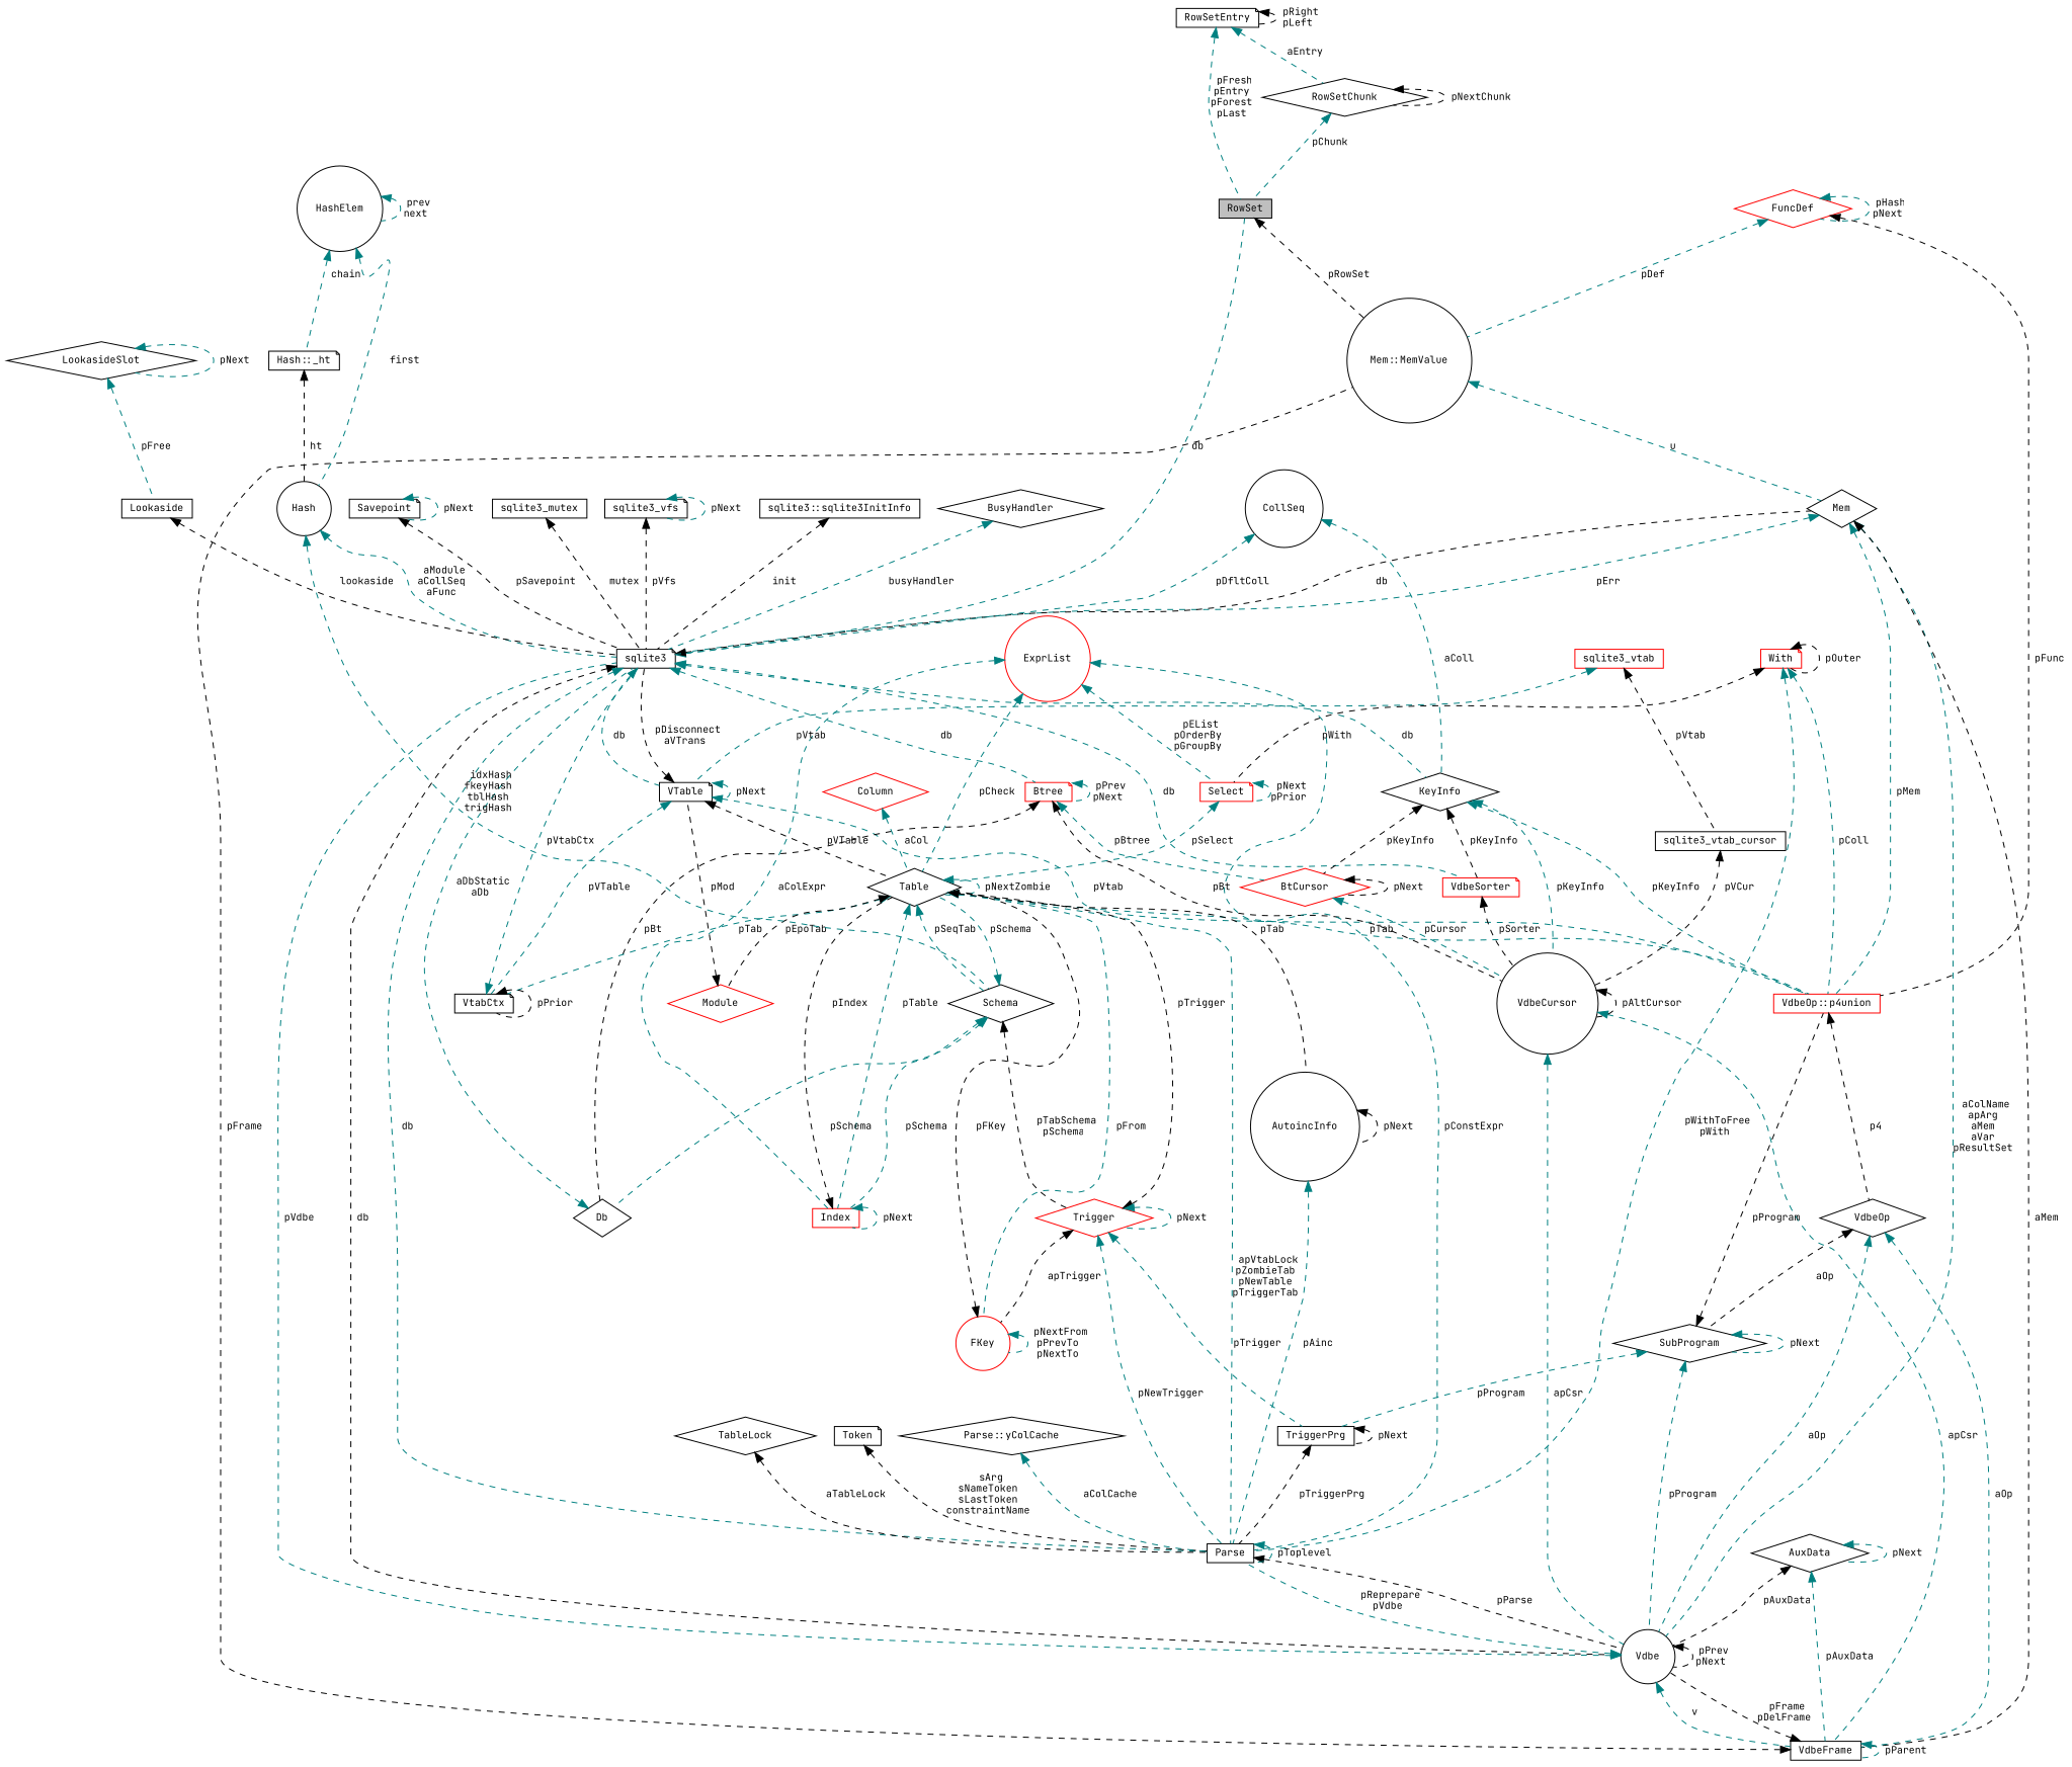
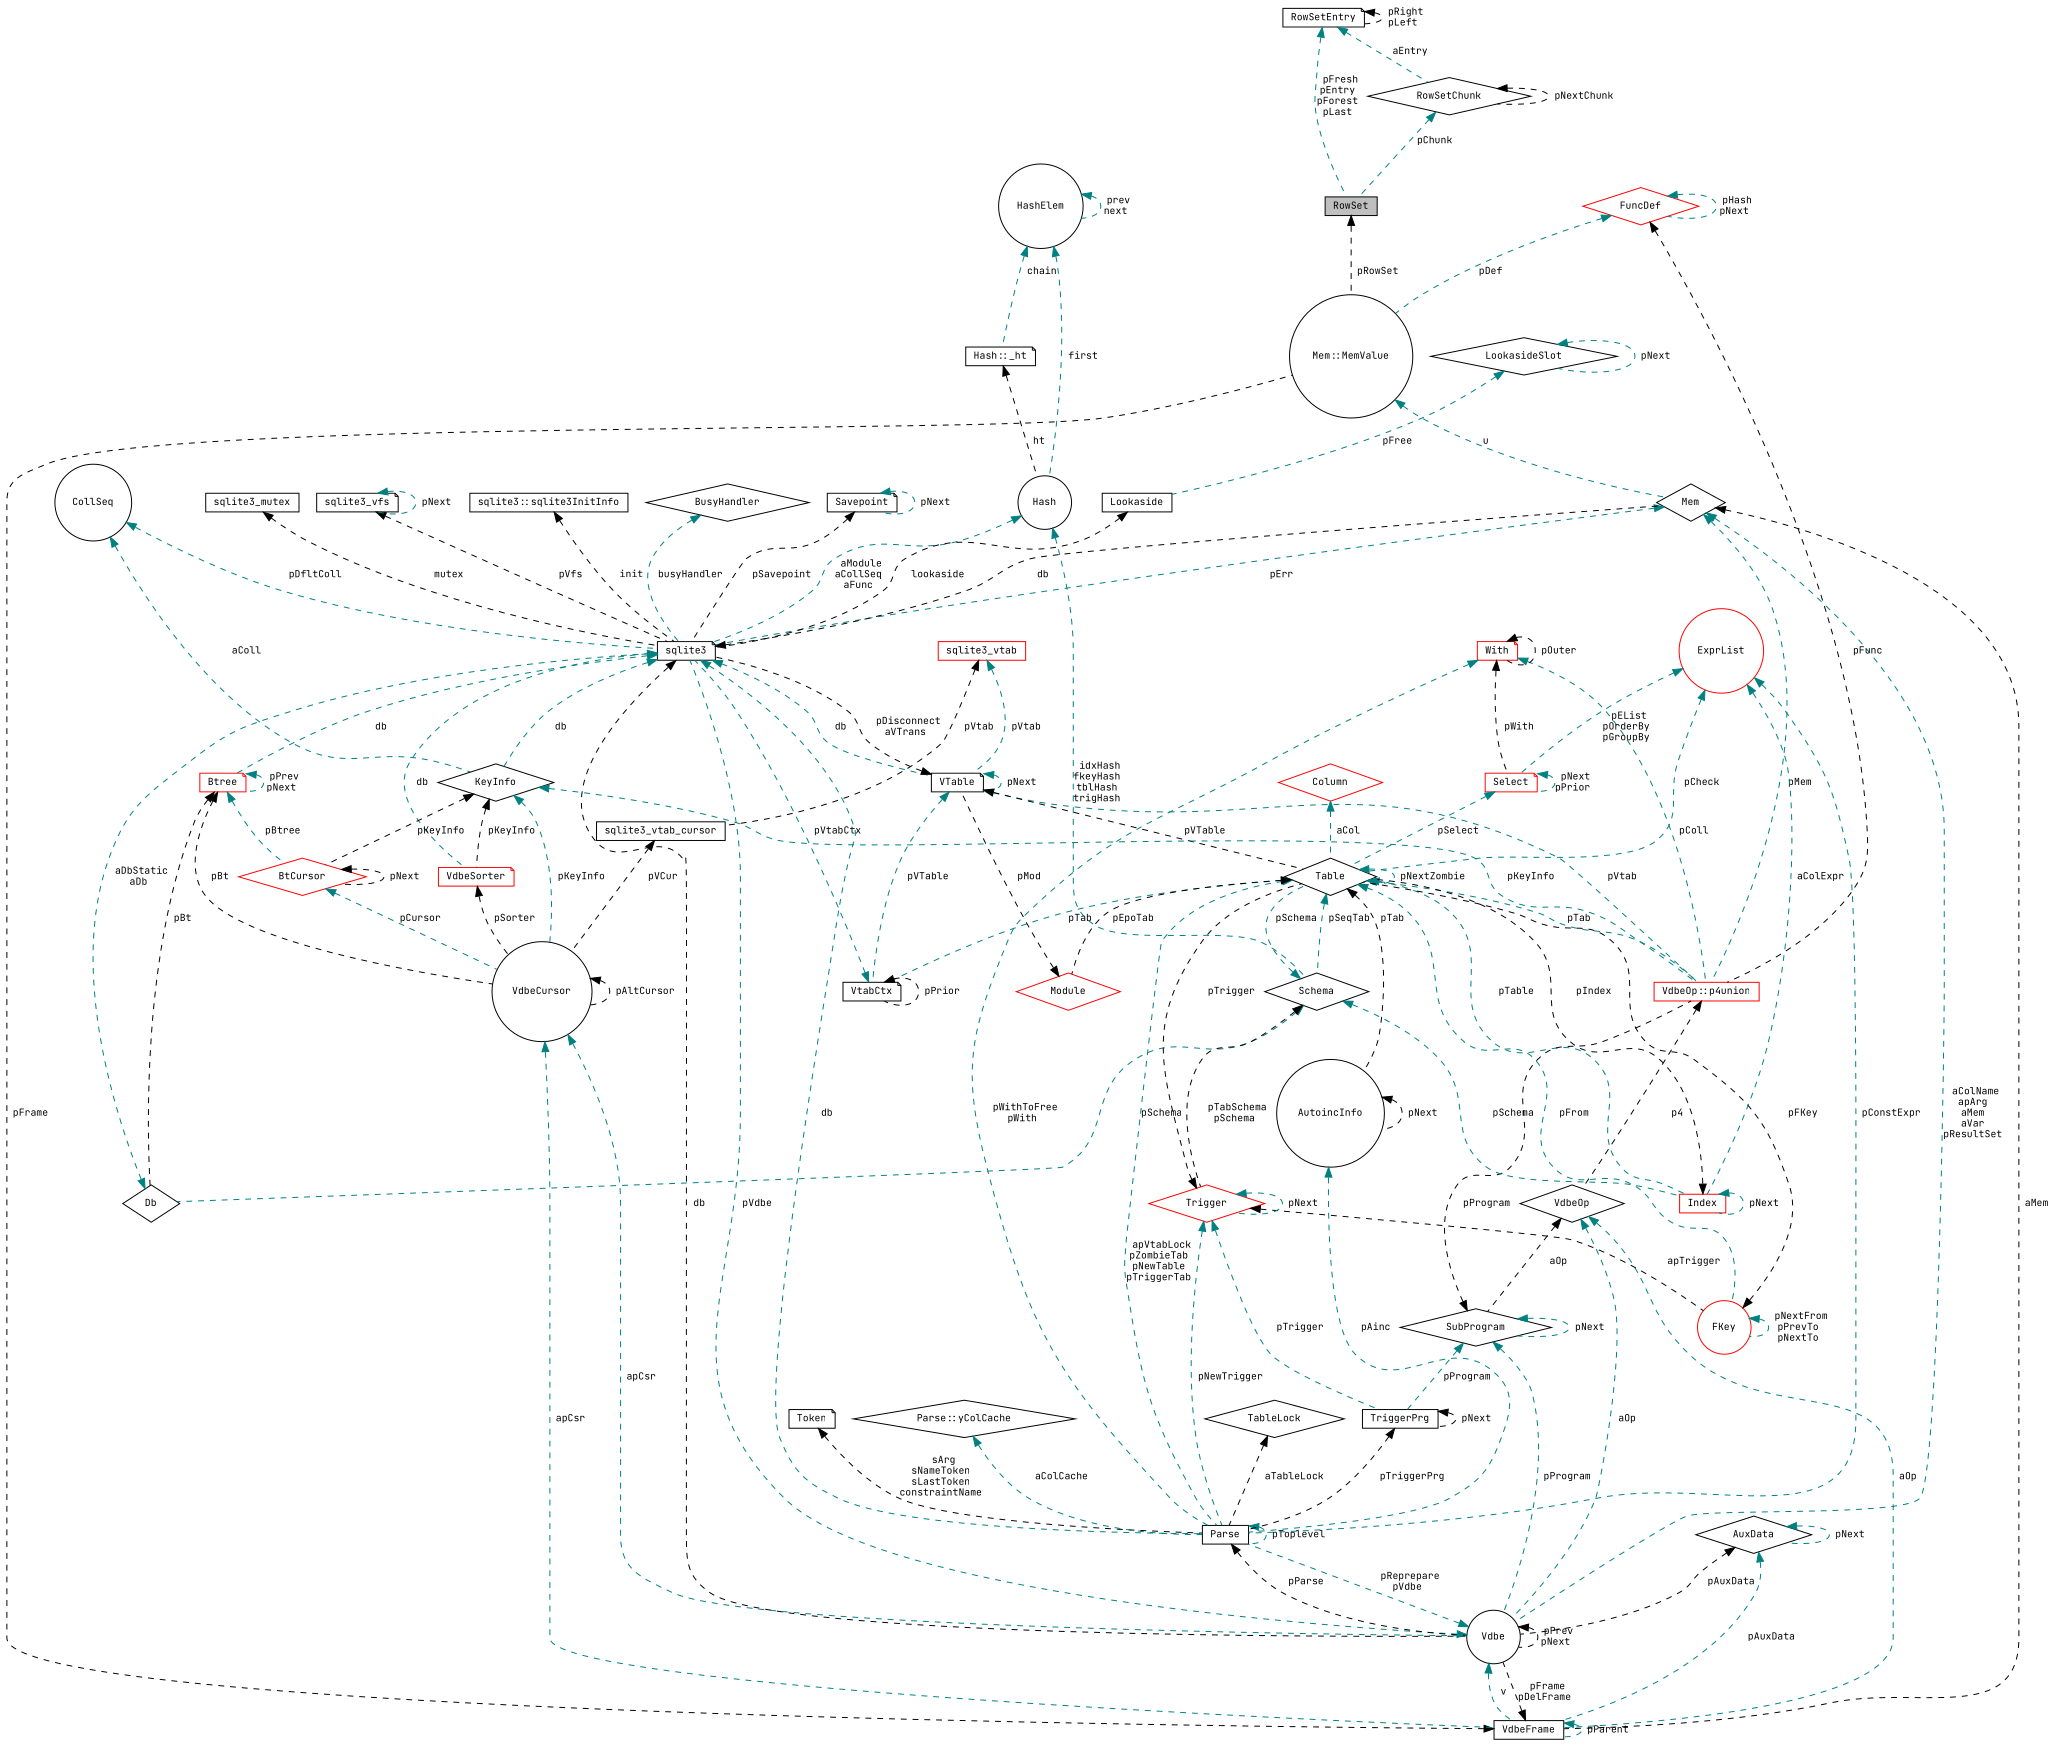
  digraph {
    fontname="JetBrains Mono"
    node [color=black fillcolor=white fontname="JetBrains Mono" fontsize=10 shape=diamond style=filled]
    edge [color=teal dir=back fontname="JetBrains Mono" fontsize=10 labelfontname=Helvetica labelfontsize=10 style=dashed]
    n1 [fillcolor=grey75 fontcolor=black height=0.2 label=RowSet shape=box width=0.4]
    n2 [height=0.2 label="Mem::MemValue" shape=circle width=0.4]
    n3 [height=0.2 label=Mem width=0.4]
    n4 [height=0.2 label=sqlite3 shape=note width=0.4]
    n5 [height=0.2 label=Vdbe shape=circle width=0.4]
    n6 [height=0.2 label=VTable shape=note width=0.4]
    n7 [height=0.2 label=KeyInfo width=0.4]
    n8 [color=red height=0.2 label=Btree shape=note width=0.4]
    n9 [color=red height=0.2 label=VdbeSorter shape=note width=0.4]
    n10 [height=0.2 label=Parse shape=box width=0.4]
    n11 [height=0.2 label=VdbeFrame shape=box width=0.4]
    n12 [color=red height=0.2 label="VdbeOp::p4union" shape=box width=0.4]
    n13 [height=0.2 label=Table width=0.4]
    n14 [height=0.2 label=VtabCtx shape=note width=0.4]
    n15 [height=0.2 label=VdbeCursor shape=circle width=0.4]
    n16 [color=red height=0.2 label=BtCursor width=0.4]
    n17 [height=0.2 label=Db width=0.4]
    n18 [height=0.2 label=VdbeOp width=0.4]
    n19 [height=0.2 label=AuxData width=0.4]
    n20 [height=0.2 label=SubProgram width=0.4]
    n21 [height=0.2 label=TriggerPrg shape=box width=0.4]
    n22 [height=0.2 label=CollSeq shape=circle width=0.4]
    n23 [color=red height=0.2 label=Module width=0.4]
    n24 [height=0.2 label=Schema width=0.4]
    n25 [color=red height=0.2 label=FKey shape=circle width=0.4]
    n26 [color=red height=0.2 label=Index shape=box width=0.4]
    n27 [height=0.2 label=AutoincInfo shape=circle width=0.4]
    n28 [color=red height=0.2 label=Trigger width=0.4]
    n29 [height=0.2 label=Hash shape=circle width=0.4]
    n30 [height=0.2 label="Hash::_ht" shape=note width=0.4]
    n31 [height=0.2 label=HashElem shape=circle width=0.4]
    n32 [color=red height=0.2 label=Column width=0.4]
    n33 [color=red height=0.2 label=Select shape=note width=0.4]
    n34 [color=red height=0.2 label=With shape=note width=0.4]
    n35 [color=red height=0.2 label=ExprList shape=circle width=0.4]
    n36 [color=red height=0.2 label=sqlite3_vtab shape=box width=0.4]
    n37 [height=0.2 label=sqlite3_vtab_cursor shape=box width=0.4]
    n38 [color=red height=0.2 label=FuncDef width=0.4]
    n39 [height=0.2 label=TableLock width=0.4]
    n40 [height=0.2 label=Token shape=note width=0.4]
    n41 [height=0.2 label="Parse::yColCache" width=0.4]
    n42 [height=0.2 label=Savepoint shape=note width=0.4]
    n43 [height=0.2 label=Lookaside shape=box width=0.4]
    n44 [height=0.2 label=LookasideSlot width=0.4]
    n45 [height=0.2 label=sqlite3_mutex shape=box width=0.4]
    n46 [height=0.2 label=sqlite3_vfs shape=note width=0.4]
    n47 [height=0.2 label="sqlite3::sqlite3InitInfo" shape=box width=0.4]
    n48 [height=0.2 label=BusyHandler width=0.4]
    n49 [height=0.2 label=RowSetChunk width=0.4]
    n50 [height=0.2 label=RowSetEntry shape=note width=0.4]
    n1 -> n2 [color=black label=" pRowSet"]
    n2 -> n3 [label=" u"]
    n3 -> n4 [label=" pErr"]
    n3 -> n5 [label=" aColName\napArg\naMem\naVar\npResultSet"]
    n3 -> n11 [color=black label=" aMem"]
    n3 -> n12 [label=" pMem"]
-   n4 -> n1 [label=" db"]
    n4 -> n3 [color=black label=" db"]
    n4 -> n5 [color=black label=" db"]
    n4 -> n6 [label=" db"]
    n4 -> n7 [label=" db"]
    n4 -> n8 [label=" db"]
    n4 -> n9 [label=" db"]
    n4 -> n10 [label=" db"]
    n5 -> n4 [label=" pVdbe"]
    n5 -> n5 [color=black label=" pPrev\npNext"]
    n5 -> n10 [label=" pReprepare\npVdbe"]
    n5 -> n11 [label=" v"]
    n6 -> n4 [color=black label=" pDisconnect\naVTrans"]
    n6 -> n6 [label=" pNext"]
    n6 -> n12 [label=" pVtab"]
    n6 -> n13 [color=black label=" pVTable"]
    n6 -> n14 [label=" pVTable"]
    n7 -> n9 [color=black label=" pKeyInfo"]
    n7 -> n12 [label=" pKeyInfo"]
    n7 -> n15 [label=" pKeyInfo"]
    n7 -> n16 [color=black label=" pKeyInfo"]
    n8 -> n8 [label=" pPrev\npNext"]
    n8 -> n15 [color=black label=" pBt"]
    n8 -> n16 [label=" pBtree"]
    n8 -> n17 [color=black label=" pBt"]
    n9 -> n15 [color=black label=" pSorter"]
    n10 -> n5 [color=black label=" pParse"]
    n10 -> n10 [label=" pToplevel"]
    n11 -> n2 [color=black label=" pFrame"]
    n11 -> n5 [color=black label=" pFrame\npDelFrame"]
    n11 -> n11 [label=" pParent"]
    n12 -> n18 [color=black label=" p4"]
    n13 -> n10 [label=" apVtabLock\npZombieTab\npNewTable\npTriggerTab"]
    n13 -> n12 [label=" pTab"]
    n13 -> n13 [label=" pNextZombie"]
    n13 -> n14 [label=" pTab"]
    n13 -> n23 [color=black label=" pEpoTab"]
    n13 -> n24 [label=" pSeqTab"]
    n13 -> n25 [label=" pFrom"]
    n13 -> n26 [label=" pTable"]
    n13 -> n27 [color=black label=" pTab"]
    n14 -> n4 [label=" pVtabCtx"]
    n14 -> n14 [color=black label=" pPrior"]
    n15 -> n5 [label=" apCsr"]
    n15 -> n11 [label=" apCsr"]
    n15 -> n15 [color=black label=" pAltCursor"]
    n16 -> n15 [label=" pCursor"]
    n16 -> n16 [color=black label=" pNext"]
    n17 -> n4 [label=" aDbStatic\naDb"]
    n18 -> n5 [label=" aOp"]
    n18 -> n11 [label=" aOp"]
    n18 -> n20 [color=black label=" aOp"]
    n19 -> n5 [color=black label=" pAuxData"]
    n19 -> n11 [label=" pAuxData"]
    n19 -> n19 [label=" pNext"]
    n20 -> n5 [label=" pProgram"]
    n20 -> n12 [color=black label=" pProgram"]
    n20 -> n20 [label=" pNext"]
    n20 -> n21 [label=" pProgram"]
    n21 -> n10 [color=black label=" pTriggerPrg"]
    n21 -> n21 [color=black label=" pNext"]
    n22 -> n4 [label=" pDfltColl"]
    n22 -> n7 [label=" aColl"]
    n23 -> n6 [color=black label=" pMod"]
    n24 -> n13 [label=" pSchema"]
    n24 -> n17 [label=" pSchema"]
    n24 -> n26 [label=" pSchema"]
    n24 -> n28 [color=black label=" pTabSchema\npSchema"]
    n25 -> n13 [color=black label=" pFKey"]
    n25 -> n25 [label=" pNextFrom\npPrevTo\npNextTo"]
    n26 -> n13 [color=black label=" pIndex"]
    n26 -> n26 [label=" pNext"]
    n27 -> n10 [label=" pAinc"]
    n27 -> n27 [color=black label=" pNext"]
    n28 -> n10 [label=" pNewTrigger"]
    n28 -> n13 [color=black label=" pTrigger"]
    n28 -> n21 [label=" pTrigger"]
    n28 -> n25 [color=black label=" apTrigger"]
    n28 -> n28 [label=" pNext"]
    n29 -> n4 [label=" aModule\naCollSeq\naFunc"]
    n29 -> n24 [label=" idxHash\nfkeyHash\ntblHash\ntrigHash"]
    n30 -> n29 [color=black label=" ht"]
    n31 -> n29 [label=" first"]
    n31 -> n30 [label=" chain"]
    n31 -> n31 [label=" prev\nnext"]
    n32 -> n13 [label=" aCol"]
    n33 -> n13 [label=" pSelect"]
    n33 -> n33 [label=" pNext\npPrior"]
    n34 -> n10 [label=" pWithToFree\npWith"]
    n34 -> n12 [label=" pColl"]
    n34 -> n33 [color=black label=" pWith"]
    n34 -> n34 [color=black label=" pOuter"]
    n35 -> n10 [label=" pConstExpr"]
    n35 -> n13 [label=" pCheck"]
    n35 -> n26 [label=" aColExpr"]
    n35 -> n33 [label=" pEList\npOrderBy\npGroupBy"]
    n36 -> n6 [label=" pVtab"]
    n36 -> n37 [color=black label=" pVtab"]
    n37 -> n15 [color=black label=" pVCur"]
    n38 -> n2 [label=" pDef"]
    n38 -> n12 [color=black label=" pFunc"]
    n38 -> n38 [label=" pHash\npNext"]
    n39 -> n10 [color=black label=" aTableLock"]
    n40 -> n10 [color=black label=" sArg\nsNameToken\nsLastToken\nconstraintName"]
    n41 -> n10 [label=" aColCache"]
    n42 -> n4 [color=black label=" pSavepoint"]
    n42 -> n42 [label=" pNext"]
    n43 -> n4 [color=black label=" lookaside"]
    n44 -> n43 [label=" pFree"]
    n44 -> n44 [label=" pNext"]
    n45 -> n4 [color=black label=" mutex"]
    n46 -> n4 [color=black label=" pVfs"]
    n46 -> n46 [label=" pNext"]
    n47 -> n4 [color=black label=" init"]
    n48 -> n4 [label=" busyHandler"]
    n49 -> n1 [label=" pChunk"]
    n49 -> n49 [color=black label=" pNextChunk"]
    n50 -> n1 [label=" pFresh\npEntry\npForest\npLast"]
    n50 -> n49 [label=" aEntry"]
    n50 -> n50 [color=black label=" pRight\npLeft"]
  }
